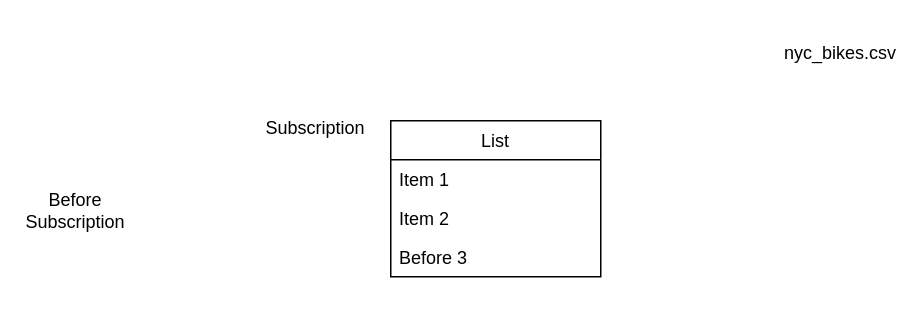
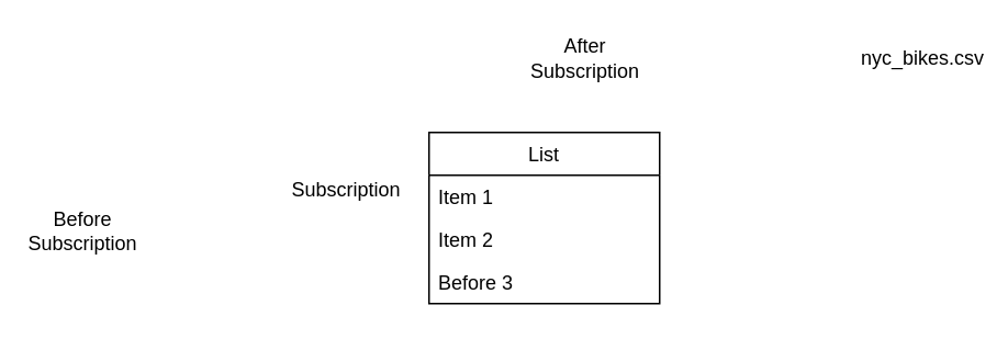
  <mxCell id="0" />
  <mxCell id="1" parent="0" />
  <mxCell id="2" value="Before Subscription" style="text;html=1;strokeColor=none;fillColor=none;align=center;verticalAlign=middle;whiteSpace=wrap;rounded=0;" vertex="1" parent="1"><mxGeometry x="20" y="125" width="60" height="30" as="geometry" /></mxCell>
- <mxCell id="3" value="Subscription" style="text;html=1;strokeColor=none;fillColor=none;align=center;verticalAlign=middle;whiteSpace=wrap;rounded=0;" vertex="1" parent="1"><mxGeometry x="180" y="70" width="60" height="30" as="geometry" /></mxCell>
+ <mxCell id="3" value="Subscription" style="text;html=1;strokeColor=none;fillColor=none;align=center;verticalAlign=middle;whiteSpace=wrap;rounded=0;" vertex="1" parent="1"><mxGeometry x="180" y="100" width="60" height="30" as="geometry" /></mxCell>
+ <mxCell id="4" value="After Subscription&lt;br&gt;" style="text;html=1;strokeColor=none;fillColor=none;align=center;verticalAlign=middle;whiteSpace=wrap;rounded=0;" vertex="1" parent="1"><mxGeometry x="325" y="20" width="60" height="30" as="geometry" /></mxCell>
  <mxCell id="5" value="nyc_bikes.csv" style="text;html=1;strokeColor=none;fillColor=none;align=center;verticalAlign=middle;whiteSpace=wrap;rounded=0;" vertex="1" parent="1"><mxGeometry x="530" y="20" width="60" height="30" as="geometry" /></mxCell>
  <mxCell id="6" value="List" style="swimlane;fontStyle=0;childLayout=stackLayout;horizontal=1;startSize=26;fillColor=none;horizontalStack=0;resizeParent=1;resizeParentMax=0;resizeLast=0;collapsible=1;marginBottom=0;" vertex="1" parent="1"><mxGeometry x="260" y="80" width="140" height="104" as="geometry" /></mxCell>
  <mxCell id="7" value="Item 1" style="text;strokeColor=none;fillColor=none;align=left;verticalAlign=top;spacingLeft=4;spacingRight=4;overflow=hidden;rotatable=0;points=[[0,0.5],[1,0.5]];portConstraint=eastwest;" vertex="1" parent="6"><mxGeometry y="26" width="140" height="26" as="geometry" /></mxCell>
  <mxCell id="8" value="Item 2" style="text;strokeColor=none;fillColor=none;align=left;verticalAlign=top;spacingLeft=4;spacingRight=4;overflow=hidden;rotatable=0;points=[[0,0.5],[1,0.5]];portConstraint=eastwest;" vertex="1" parent="6"><mxGeometry y="52" width="140" height="26" as="geometry" /></mxCell>
  <mxCell id="9" value="Before 3" style="text;strokeColor=none;fillColor=none;align=left;verticalAlign=top;spacingLeft=4;spacingRight=4;overflow=hidden;rotatable=0;points=[[0,0.5],[1,0.5]];portConstraint=eastwest;" vertex="1" parent="6"><mxGeometry y="78" width="140" height="26" as="geometry" /></mxCell>
